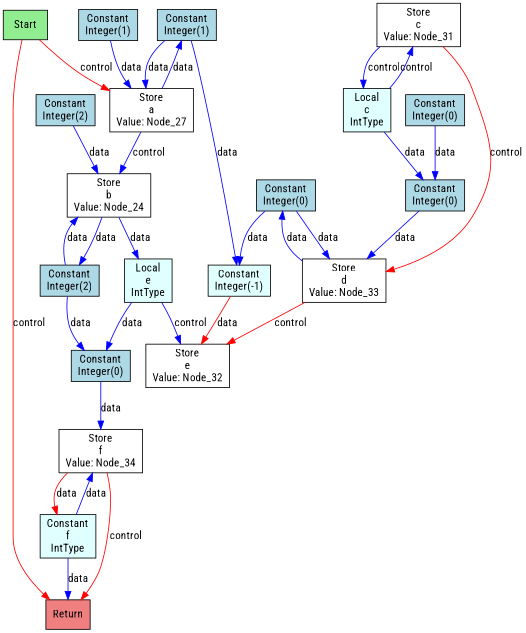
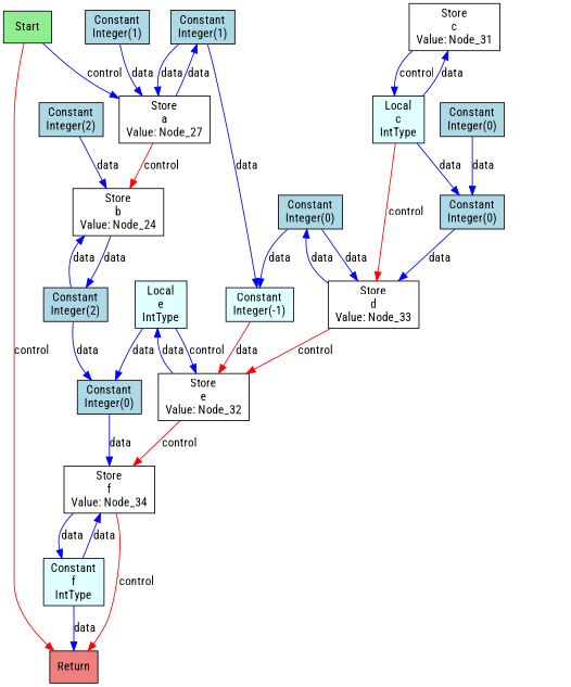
  digraph {
    fontname="Roboto Condensed"
    rankdir=TB
    node [fillcolor=lightblue fontname="Roboto Condensed" shape=box style=filled]
    edge [color=blue fontname="Roboto Condensed"]
    n1 [label="Constant\nInteger(1)"]
    n2 [fillcolor=white label="Store\na\nValue: Node_27"]
    n3 [fillcolor=lightcyan label="Constant\nInteger(-1)"]
    n4 [fillcolor=white label="Store\nb\nValue: Node_24"]
    n5 [fillcolor=white label="Store\ne\nValue: Node_32"]
    n6 [fillcolor=lightcoral label=Return]
    n7 [label="Constant\nInteger(2)"]
    n8 [fillcolor=white label="Store\nc\nValue: Node_31"]
    n9 [fillcolor=white label="Store\nd\nValue: Node_33"]
    n10 [fillcolor=lightcyan label="Local\nc\nIntType"]
    n11 [label="Constant\nInteger(0)"]
    n12 [label="Constant\nInteger(0)"]
    n13 [label="Constant\nInteger(0)"]
    n14 [fillcolor=lightcyan label="Local\ne\nIntType"]
    n15 [fillcolor=white label="Store\nf\nValue: Node_34"]
    n16 [fillcolor=lightgreen label=Start]
    n17 [label="Constant\nInteger(2)"]
    n18 [label="Constant\nInteger(0)"]
    n19 [fillcolor=lightcyan label="Constant\nf\nIntType"]
    n20 [label="Constant\nInteger(1)"]
    n1 -> n2 [label=data]
    n1 -> n3 [label=data]
    n2 -> n1 [label=data]
-   n2 -> n4 [label=control]
+   n2 -> n4 [color=red label=control]
    n3 -> n5 [color=red label=data]
    n4 -> n7 [label=data]
-   n4 -> n14 [label=data]
+   n5 -> n14 [label=data]
+   n5 -> n15 [color=red label=control]
    n7 -> n4 [label=data]
    n7 -> n11 [label=data]
-   n8 -> n9 [color=red label=control]
+   n10 -> n9 [color=red label=control]
    n8 -> n10 [label=control]
    n9 -> n5 [color=red label=control]
    n9 -> n13 [label=data]
-   n10 -> n8 [label=control]
+   n10 -> n8 [label=data]
    n10 -> n12 [label=data]
    n11 -> n15 [label=data]
    n12 -> n9 [label=data]
    n13 -> n3 [label=data]
    n13 -> n9 [label=data]
    n14 -> n5 [label=control]
    n14 -> n11 [label=data]
    n15 -> n6 [color=red label=control]
-   n15 -> n19 [color=red label=data]
-   n16 -> n2 [color=red label=control]
+   n15 -> n19 [label=data]
+   n16 -> n2 [label=control]
    n16 -> n6 [color=red label=control]
    n17 -> n4 [label=data]
    n18 -> n12 [label=data]
    n19 -> n6 [label=data]
    n19 -> n15 [label=data]
    n20 -> n2 [label=data]
  }
